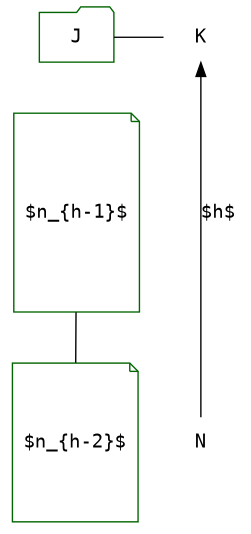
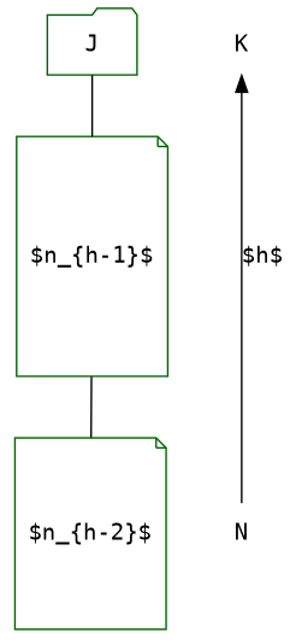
  digraph {
    fontname="DejaVu Sans Mono"
    rankdir=TB
    node [color=darkgreen fontname="DejaVu Sans Mono" shape=none]
    edge [arrowhead=none arrowtail=none fontname="DejaVu Sans Mono" style=solid]
    J [shape=folder]
    K
    n3 [height=1.6 label="$n_{h-2}$" shape=note]
    N [color=red]
    n5 [height=2 label="$n_{h-1}$" shape=note]
    subgraph sub_1 {
      rank=same
      J
      K
    }
    subgraph sub_2 {
      rank=same
      n3
      N
    }
-   J -> K
+   J -> n5
    N -> K [arrowhead=normal arrowtail=normal label="$h$"]
    n5 -> n3
  }
